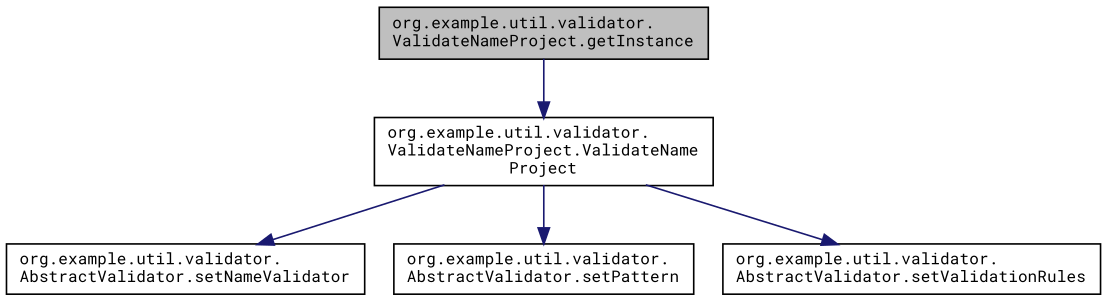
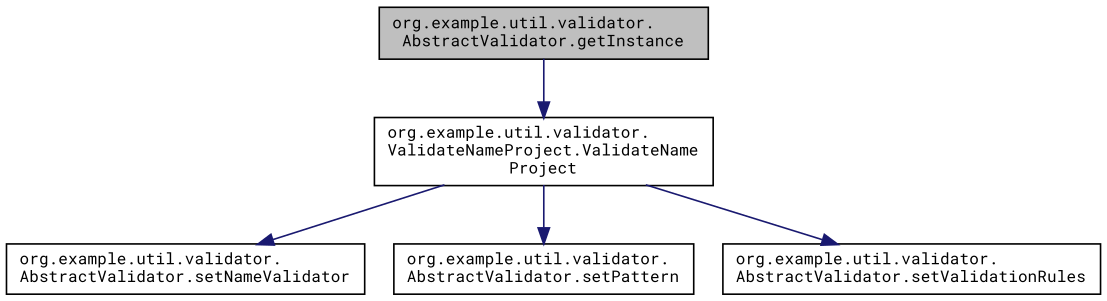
  digraph {
    rankdir=TB
    fontname="Roboto Mono"
    node [color=black fillcolor=white fontname="Roboto Mono" fontsize=10 shape=record style=filled]
    edge [color=midnightblue fontname="Roboto Mono" fontsize=10 labelfontname=Helvetica labelfontsize=10 style=solid]
-   n1 [fillcolor=grey75 fontcolor=black height=0.2 label="org.example.util.validator.\lValidateNameProject.getInstance" width=0.4]
+   n1 [fillcolor=grey75 fontcolor=black height=0.2 label="org.example.util.validator.\lAbstractValidator.getInstance" width=0.4]
    n2 [height=0.2 label="org.example.util.validator.\lValidateNameProject.ValidateName\lProject" width=0.4]
    n3 [height=0.2 label="org.example.util.validator.\lAbstractValidator.setNameValidator" width=0.4]
    n4 [height=0.2 label="org.example.util.validator.\lAbstractValidator.setPattern" width=0.4]
    n5 [height=0.2 label="org.example.util.validator.\lAbstractValidator.setValidationRules" width=0.4]
    n1 -> n2
    n2 -> n3
    n2 -> n4
    n2 -> n5
  }
